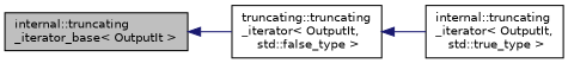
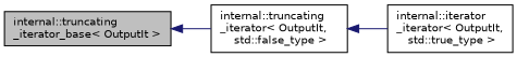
  digraph {
    rankdir=LR
    node [color=black fillcolor=white fontname=Helvetica fontsize=10 shape=record style=filled]
    edge [color=midnightblue dir=back fontname=Helvetica fontsize=10 labelfontname=Helvetica labelfontsize=10 style=solid]
    n1 [fillcolor=grey75 fontcolor=black height=0.2 label="internal::truncating\l_iterator_base\< OutputIt \>" width=0.4]
-   n2 [height=0.2 label="truncating::truncating\l_iterator\< OutputIt,\l std::false_type \>" width=0.4]
-   n3 [height=0.2 label="internal::truncating\l_iterator\< OutputIt,\l std::true_type \>" width=0.4]
+   n2 [height=0.2 label="internal::truncating\l_iterator\< OutputIt,\l std::false_type \>" width=0.4]
+   n3 [height=0.2 label="internal::iterator\l_iterator\< OutputIt,\l std::true_type \>" width=0.4]
    n1 -> n2
    n2 -> n3
  }
